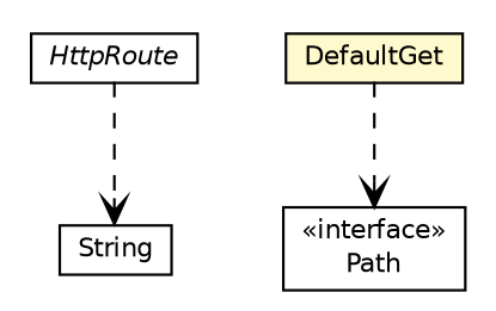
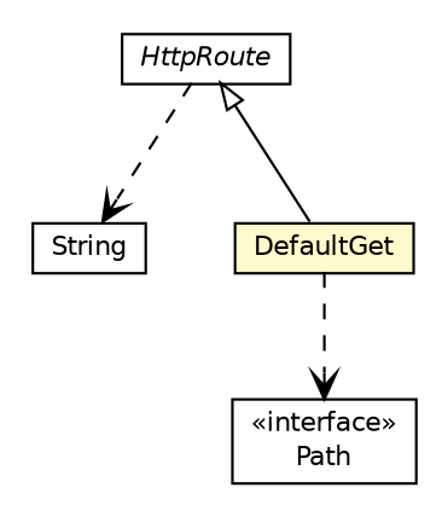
  digraph {
    nodesep=0.25
    ranksep=0.5
    node [fontcolor=black fontname=Helvetica fontsize=10.0 shape=plaintext]
    edge [arrowhead=open color=black fontcolor=black fontname=Helvetica fontsize=10.0 headport=p labelfontname=Helvetica labelfontsize=10 style=dashed tailport=p]
    n1 [label=<<table title="java.lang.String" border="0" cellborder="1" cellspacing="0" cellpadding="2" port="p" href="http://java.sun.com/j2se/1.4.2/docs/api/java/lang/String.html"> 		<tr><td><table border="0" cellspacing="0" cellpadding="1"> <tr><td align="center" balign="center"> String </td></tr> 		</table></td></tr> 		</table>>]
    n2 [label=<<table title="babble.net.http.HttpRoute" border="0" cellborder="1" cellspacing="0" cellpadding="2" port="p" href="./HttpRoute.html"> 		<tr><td><table border="0" cellspacing="0" cellpadding="1"> <tr><td align="center" balign="center"><font face="Helvetica-Oblique"> HttpRoute </font></td></tr> 		</table></td></tr> 		</table>>]
    n3 [label=<<table title="babble.net.http.DefaultGet" border="0" cellborder="1" cellspacing="0" cellpadding="2" port="p" bgcolor="lemonChiffon" href="./DefaultGet.html"> 		<tr><td><table border="0" cellspacing="0" cellpadding="1"> <tr><td align="center" balign="center"> DefaultGet </td></tr> 		</table></td></tr> 		</table>>]
    n4 [label=<<table title="java.nio.file.Path" border="0" cellborder="1" cellspacing="0" cellpadding="2" port="p" href="http://java.sun.com/j2se/1.4.2/docs/api/java/nio/file/Path.html"> 		<tr><td><table border="0" cellspacing="0" cellpadding="1"> <tr><td align="center" balign="center"> &#171;interface&#187; </td></tr> <tr><td align="center" balign="center"> Path </td></tr> 		</table></td></tr> 		</table>>]
    n2 -> n1
+   n2 -> n3 [arrowtail=empty dir=back fontsize=10 arrowhead="" color="" fontcolor="" style=""]
    n3 -> n4
  }
